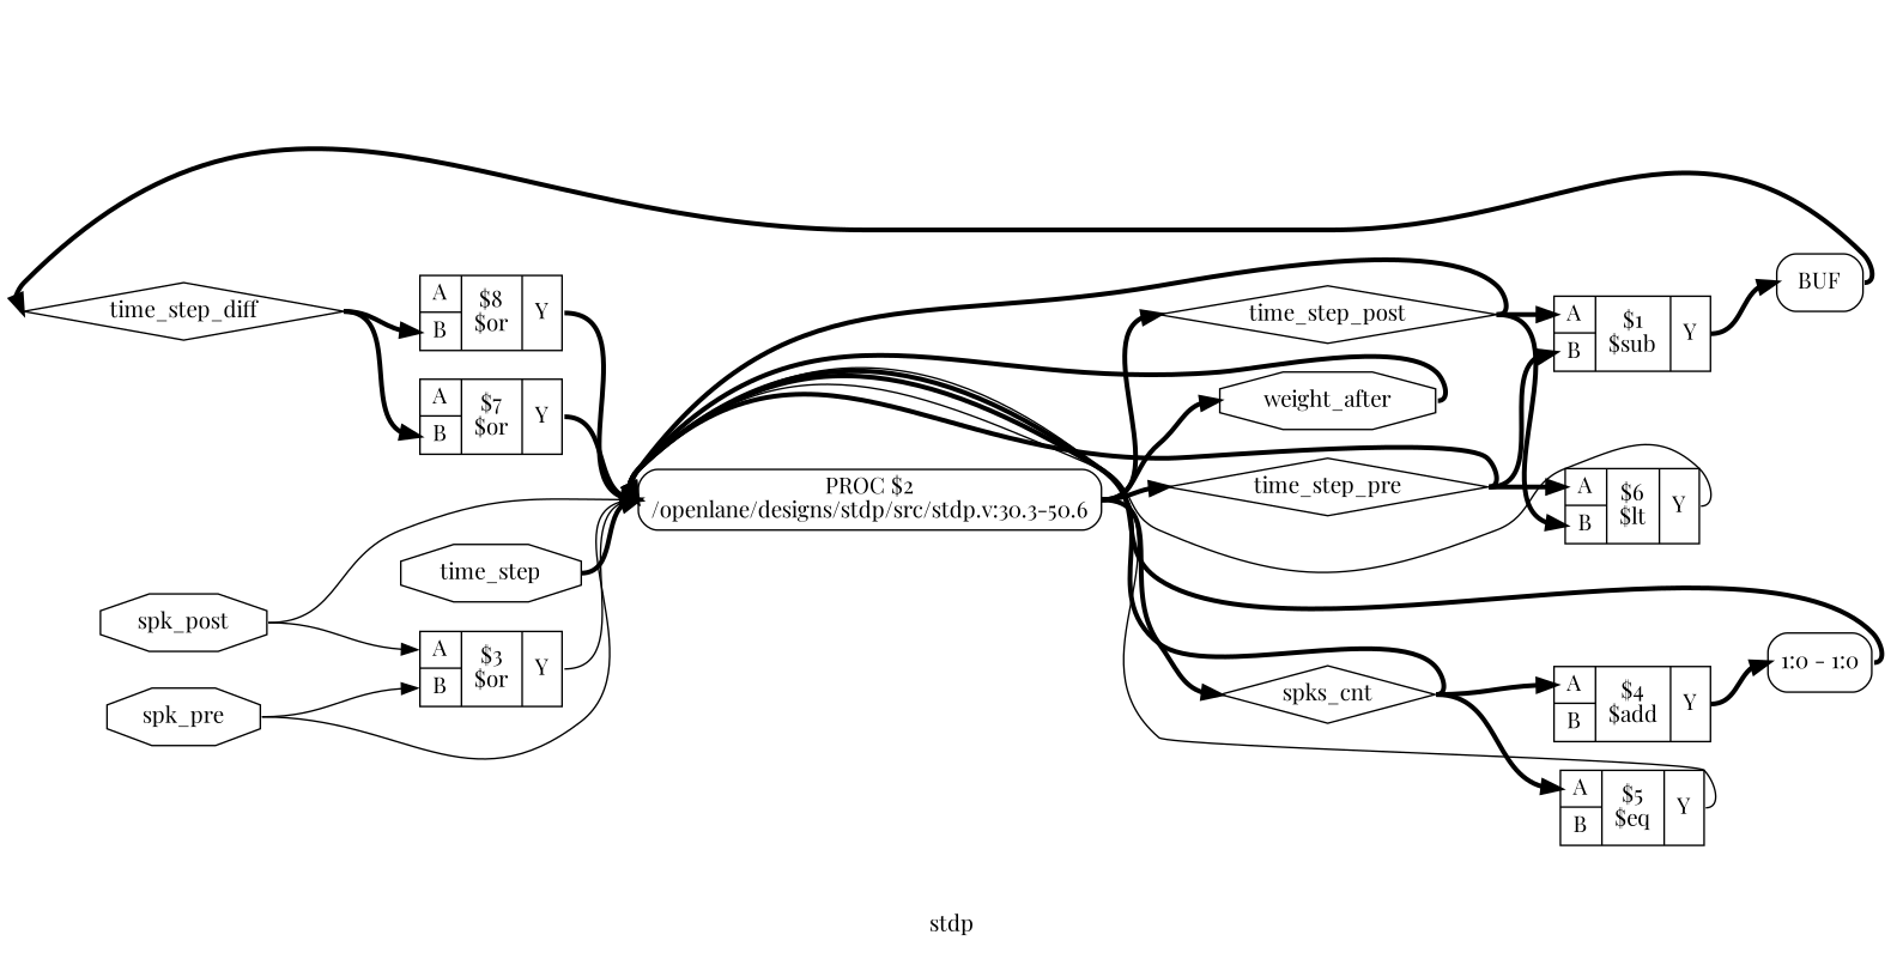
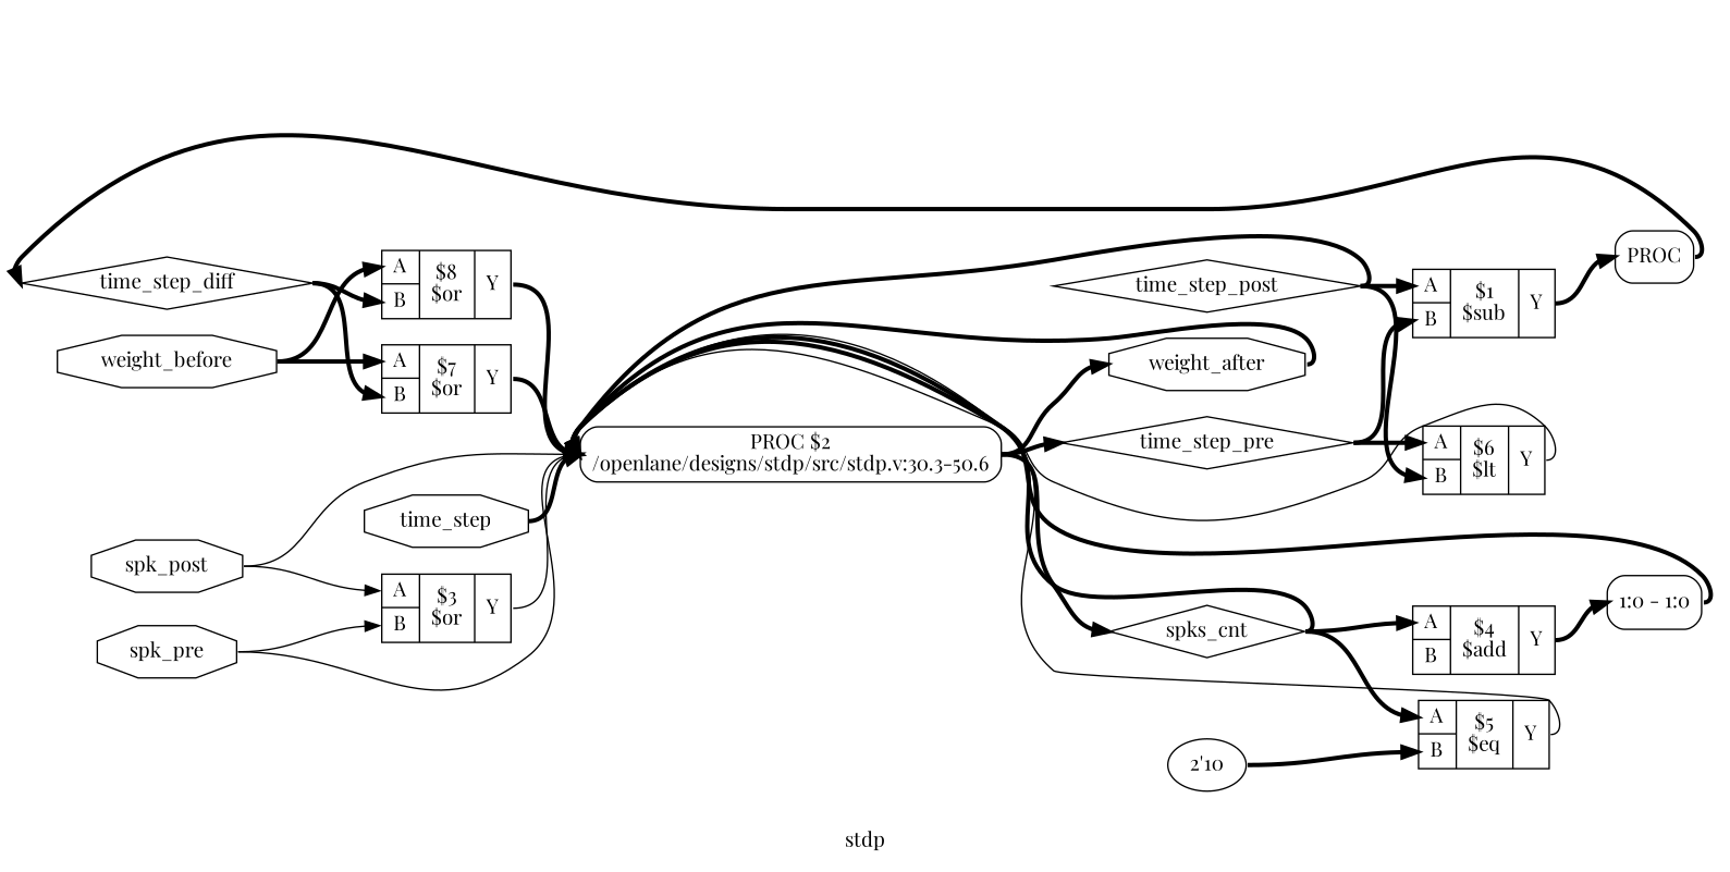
  digraph {
    fontname="Playfair Display"
    label=stdp
    rankdir=LR
    remincross=true
    node [fontname="Playfair Display" shape=record]
    edge [color=black fontcolor=black fontname="Playfair Display" headport=w style="setlinewidth(3)" tailport=e]
    n1 [color=black fontcolor=black label=time_step_diff shape=diamond]
    n2 [label="{{<p22> A|<p23> B}|$8\n$or|{<p24> Y}}"]
    n3 [label="{{<p22> A|<p23> B}|$7\n$or|{<p24> Y}}"]
    n4 [label="PROC $2\n/openlane/designs/stdp/src/stdp.v:30.3-50.6" shape=box style=rounded]
    n5 [color=black fontcolor=black label=time_step_pre shape=diamond]
    n6 [label="{{<p22> A|<p23> B}|$6\n$lt|{<p24> Y}}"]
    n7 [label="{{<p22> A|<p23> B}|$1\n$sub|{<p24> Y}}"]
-   n8 [label=BUF shape=box style=rounded]
+   n8 [label=PROC shape=box style=rounded]
    n9 [color=black fontcolor=black label=time_step_post shape=diamond]
    n10 [color=black fontcolor=black label=spks_cnt shape=diamond]
    n11 [color=black fontcolor=black label=weight_after shape=octagon]
    n12 [label="{{<p22> A|<p23> B}|$5\n$eq|{<p24> Y}}"]
    n13 [label="{{<p22> A|<p23> B}|$4\n$add|{<p24> Y}}"]
    n14 [color=black fontcolor=black label="<s0> 1:0 - 1:0 " style=rounded]
+   n15 [color=black fontcolor=black label=weight_before shape=octagon]
    n16 [color=black fontcolor=black label=time_step shape=octagon]
    n17 [color=black fontcolor=black label=spk_post shape=octagon]
    n18 [label="{{<p22> A|<p23> B}|$3\n$or|{<p24> Y}}"]
    n19 [color=black fontcolor=black label=spk_pre shape=octagon]
+   n20 [label="2'10" shape=""]
    n1 -> n2 [headport="p23:w"]
    n1 -> n3 [headport="p23:w"]
    n2 -> n4 [tailport="p24:e"]
    n3 -> n4 [tailport="p24:e"]
    n4 -> n5
-   n4 -> n9
    n4 -> n10
    n4 -> n11
-   n5 -> n4
    n5 -> n6 [headport="p22:w"]
    n5 -> n7 [headport="p23:w"]
    n6 -> n4 [tailport="p24:e" style=""]
    n7 -> n8 [tailport="p24:e"]
    n8 -> n1
    n9 -> n4
    n9 -> n6 [headport="p23:w"]
    n9 -> n7 [headport="p22:w"]
    n10 -> n4
    n10 -> n12 [headport="p22:w"]
    n10 -> n13 [headport="p22:w"]
    n11 -> n4
    n12 -> n4 [tailport="p24:e" style=""]
    n13 -> n14 [headport="s0:w" tailport="p24:e"]
    n14 -> n4
+   n15 -> n2 [headport="p22:w"]
+   n15 -> n3 [headport="p22:w"]
    n16 -> n4
    n17 -> n4 [style=""]
    n17 -> n18 [headport="p22:w" style=""]
    n18 -> n4 [tailport="p24:e" style=""]
    n19 -> n4 [style=""]
    n19 -> n18 [headport="p23:w" style=""]
+   n20 -> n12 [headport="p23:w"]
  }
